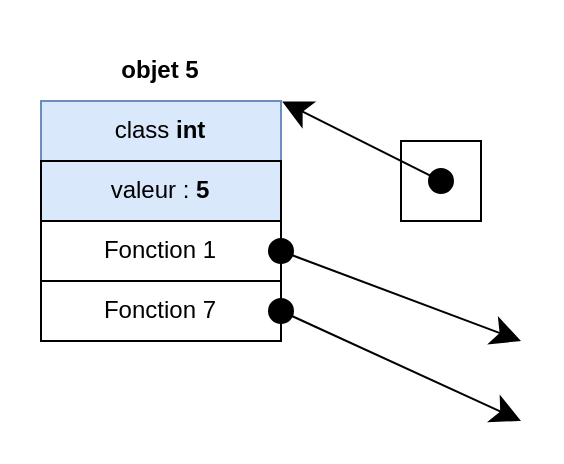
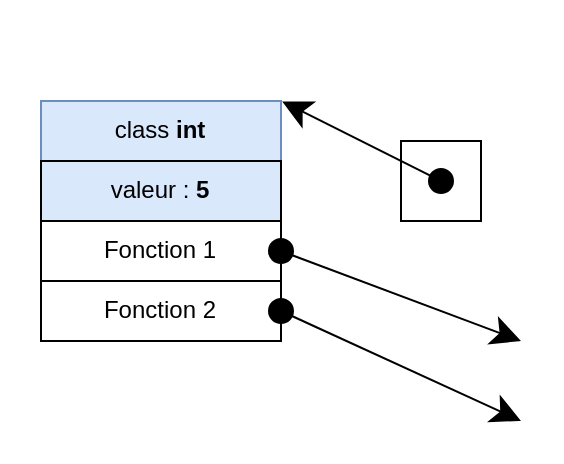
  <mxCell id="0" />
  <mxCell id="1" parent="0" />
  <mxCell id="2" value="class &lt;b&gt;int&lt;/b&gt;" style="rounded=0;whiteSpace=wrap;html=1;align=center;fillColor=#dae8fc;strokeColor=#6c8ebf;" parent="1" vertex="1"><mxGeometry x="20" y="50" width="120" height="30" as="geometry" /></mxCell>
  <mxCell id="3" value="valeur : &lt;b&gt;5&lt;/b&gt;" style="rounded=0;whiteSpace=wrap;html=1;align=center;fillColor=#dae8fc;" vertex="1" parent="1"><mxGeometry x="20" y="80" width="120" height="30" as="geometry" /></mxCell>
  <mxCell id="4" value="Fonction 1" style="rounded=0;whiteSpace=wrap;html=1;align=center;" vertex="1" parent="1"><mxGeometry x="20" y="110" width="120" height="30" as="geometry" /></mxCell>
  <mxCell id="5" value="" style="endArrow=classic;html=1;exitX=1;exitY=0.5;exitDx=0;exitDy=0;startArrow=oval;startFill=1;endSize=12;startSize=12;" edge="1" parent="1" source="4"><mxGeometry width="50" height="50" relative="1" as="geometry"><mxPoint x="20" y="210" as="sourcePoint" /><mxPoint x="260" y="170" as="targetPoint" /></mxGeometry></mxCell>
- <mxCell id="6" value="Fonction 7" style="rounded=0;whiteSpace=wrap;html=1;align=center;" vertex="1" parent="1"><mxGeometry x="20" y="140" width="120" height="30" as="geometry" /></mxCell>
+ <mxCell id="6" value="Fonction 2" style="rounded=0;whiteSpace=wrap;html=1;align=center;" vertex="1" parent="1"><mxGeometry x="20" y="140" width="120" height="30" as="geometry" /></mxCell>
  <mxCell id="7" value="" style="endArrow=classic;html=1;exitX=1;exitY=0.5;exitDx=0;exitDy=0;startArrow=oval;startFill=1;endSize=12;startSize=12;" edge="1" parent="1" source="6"><mxGeometry width="50" height="50" relative="1" as="geometry"><mxPoint x="20" y="235" as="sourcePoint" /><mxPoint x="260" y="210" as="targetPoint" /></mxGeometry></mxCell>
- <mxCell id="8" value="&lt;b&gt;objet 5&lt;/b&gt;" style="text;html=1;strokeColor=none;fillColor=none;align=center;verticalAlign=middle;whiteSpace=wrap;rounded=0;" vertex="1" parent="1"><mxGeometry x="20" y="20" width="120" height="30" as="geometry" /></mxCell>
  <mxCell id="9" value="" style="rounded=0;whiteSpace=wrap;html=1;align=center;" vertex="1" parent="1"><mxGeometry x="200" y="70" width="40" height="40" as="geometry" /></mxCell>
  <mxCell id="10" value="" style="endArrow=classic;html=1;startArrow=oval;startFill=1;endSize=12;startSize=12;anchorPointDirection=0;entryX=1.005;entryY=0.007;entryDx=0;entryDy=0;entryPerimeter=0;" edge="1" parent="1" target="2"><mxGeometry width="50" height="50" relative="1" as="geometry"><mxPoint x="220" y="90" as="sourcePoint" /><mxPoint x="140" y="50" as="targetPoint" /></mxGeometry></mxCell>
